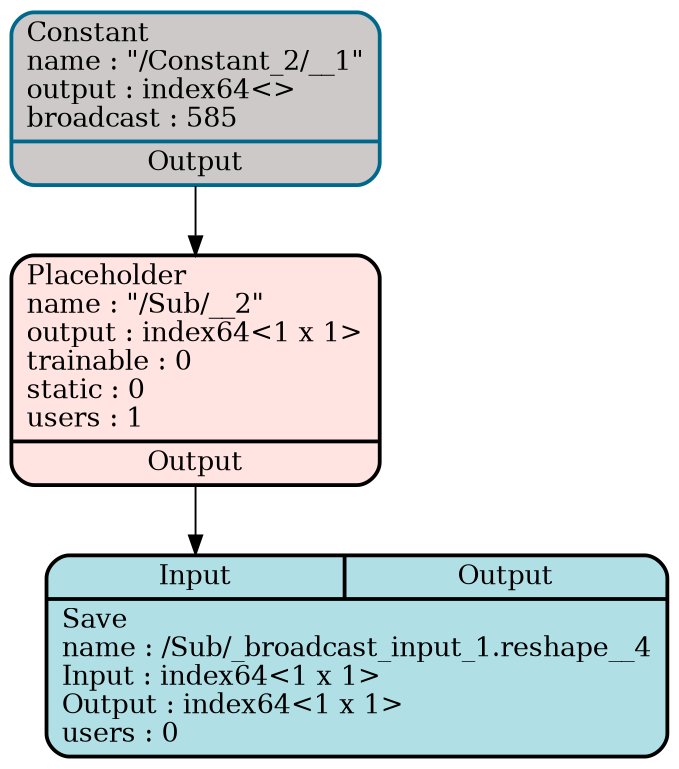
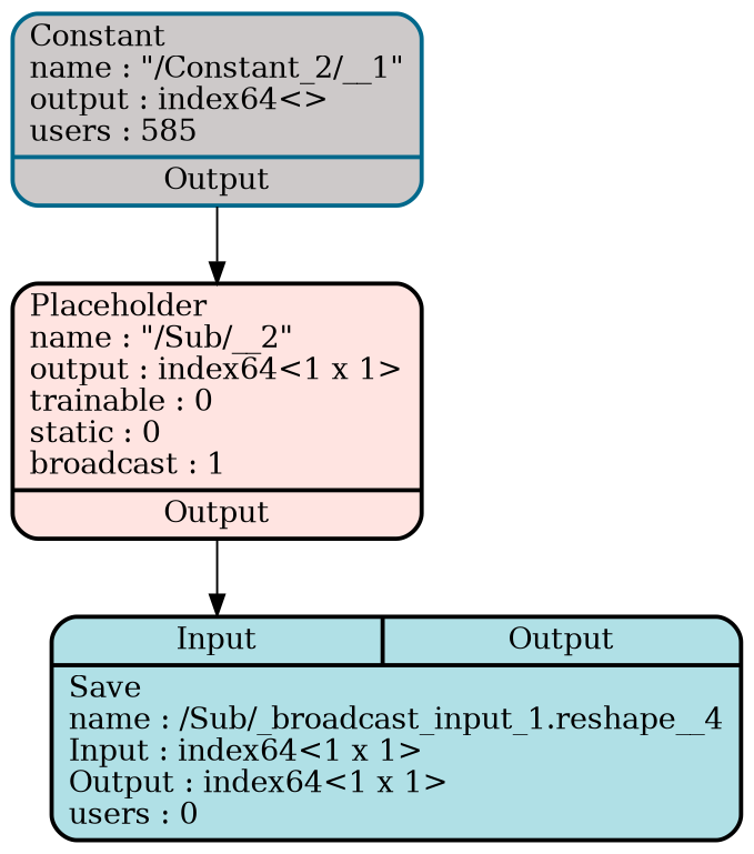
  digraph {
    rankdir=TB
    node [penwidth=2 shape=record style="filled,rounded"]
    edge [headport=Input]
    n1 [fillcolor=PowderBlue label="{{<Input>Input|<Output>Output}|{Save\lname : /Sub/_broadcast_input_1.reshape__4\lInput : index64\<1 x 1\>\lOutput : index64\<1 x 1\>\lusers : 0\l}}"]
-   n2 [fillcolor=MistyRose1 label="{{Placeholder\lname : \"/Sub/__2\"\loutput : index64\<1 x 1\>\ltrainable : 0\lstatic : 0\lusers : 1\l}|{<Output>Output}}"]
-   n3 [color=DeepSkyBlue4 fillcolor=Snow3 label="{{Constant\lname : \"/Constant_2/__1\"\loutput : index64\<\>\lbroadcast : 585\l}|{<Output>Output}}"]
+   n2 [fillcolor=MistyRose1 label="{{Placeholder\lname : \"/Sub/__2\"\loutput : index64\<1 x 1\>\ltrainable : 0\lstatic : 0\lbroadcast : 1\l}|{<Output>Output}}"]
+   n3 [color=DeepSkyBlue4 fillcolor=Snow3 label="{{Constant\lname : \"/Constant_2/__1\"\loutput : index64\<\>\lusers : 585\l}|{<Output>Output}}"]
    n2 -> n1 [tailport=Result]
    n3 -> n2 [tailport=Output]
  }
